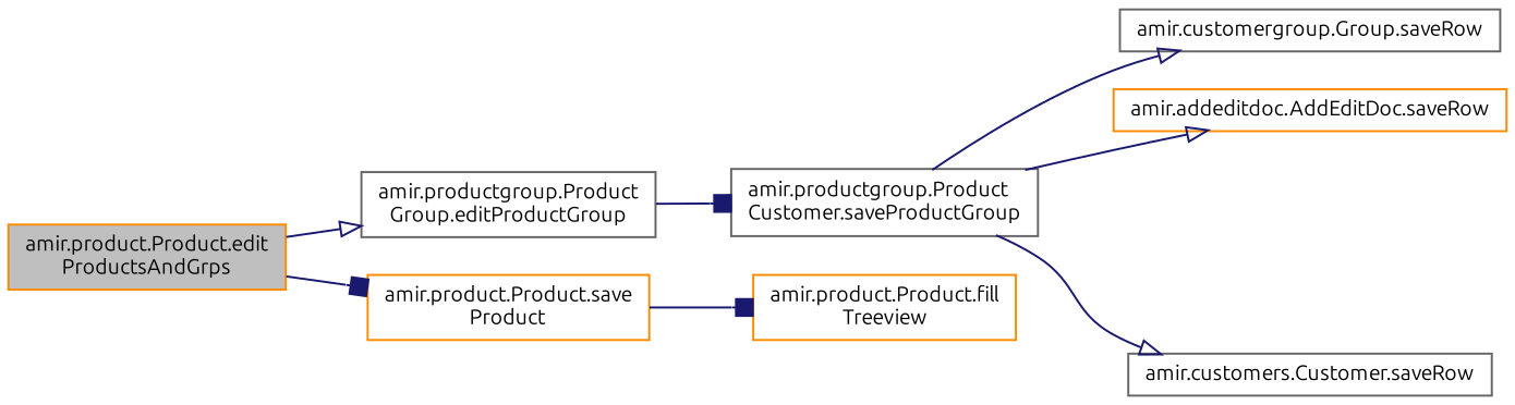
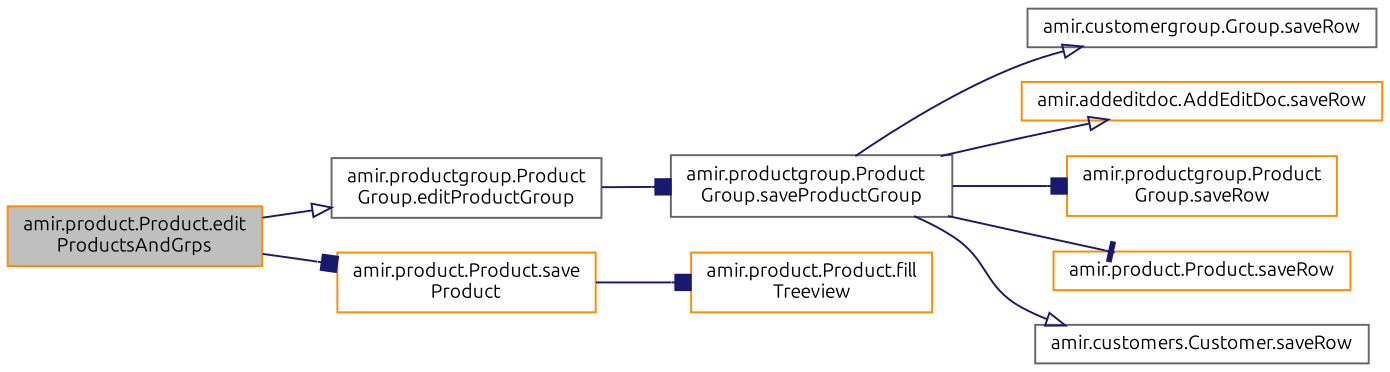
  digraph {
    fontname=Ubuntu
    rankdir=LR
    node [color=darkorange fillcolor=white fontname=Ubuntu fontsize=10 shape=record style=filled]
    edge [arrowhead=onormal color=midnightblue fontname=Ubuntu fontsize=10 labelfontname="FreeSans.ttf" labelfontsize=10 style=solid]
    n1 [fillcolor=grey75 fontcolor=black height=0.2 label="amir.product.Product.edit\lProductsAndGrps" width=0.4]
    n2 [color=gray40 height=0.2 label="amir.productgroup.Product\lGroup.editProductGroup" width=0.4]
    n3 [height=0.2 label="amir.product.Product.save\lProduct" width=0.4]
-   n4 [color=gray40 height=0.2 label="amir.productgroup.Product\lCustomer.saveProductGroup" width=0.4]
+   n4 [color=gray40 height=0.2 label="amir.productgroup.Product\lGroup.saveProductGroup" width=0.4]
    n5 [height=0.2 label="amir.product.Product.fill\lTreeview" width=0.4]
    n6 [color=gray40 height=0.2 label="amir.customergroup.Group.saveRow" width=0.4]
    n7 [height=0.2 label="amir.addeditdoc.AddEditDoc.saveRow" width=0.4]
+   n8 [height=0.2 label="amir.productgroup.Product\lGroup.saveRow" width=0.4]
+   n9 [height=0.2 label="amir.product.Product.saveRow" width=0.4]
    n10 [color=gray40 height=0.2 label="amir.customers.Customer.saveRow" width=0.4]
    n1 -> n2
    n1 -> n3 [arrowhead=box]
    n2 -> n4 [arrowhead=box]
    n3 -> n5 [arrowhead=box]
    n4 -> n6
    n4 -> n7
+   n4 -> n8 [arrowhead=box]
+   n4 -> n9 [arrowhead=tee]
    n4 -> n10
  }
